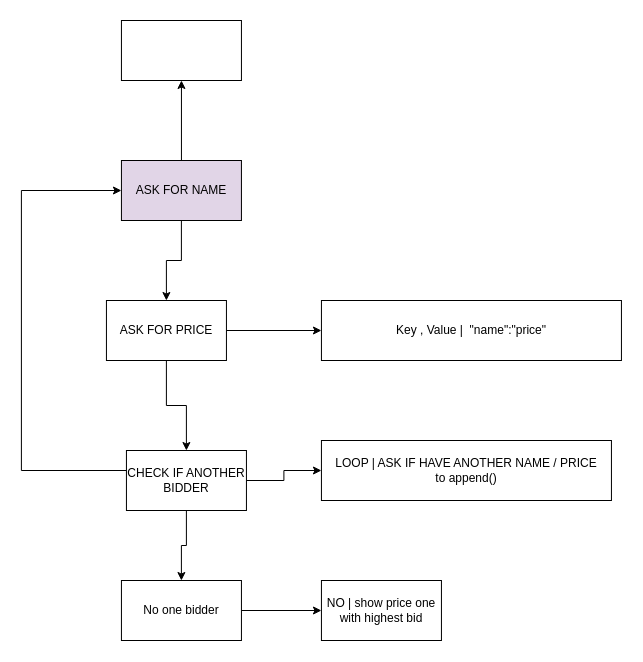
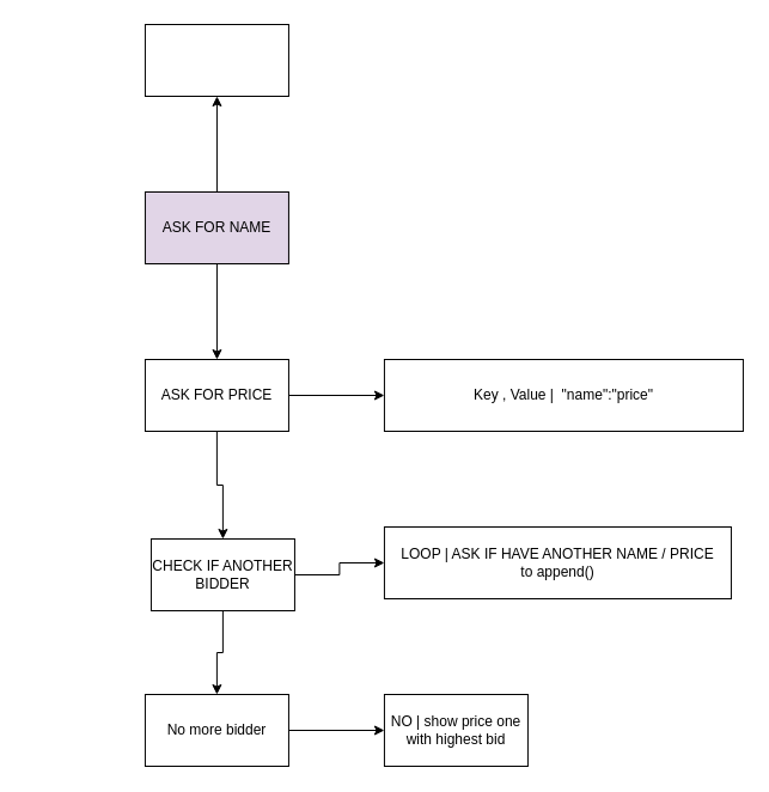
  <mxCell id="0" />
  <mxCell id="1" parent="0" />
  <mxCell id="2" value="" style="edgeStyle=orthogonalEdgeStyle;rounded=0;orthogonalLoop=1;jettySize=auto;html=1;" parent="1" source="4" target="7" edge="1"><mxGeometry relative="1" as="geometry" /></mxCell>
  <mxCell id="3" value="" style="edgeStyle=orthogonalEdgeStyle;rounded=0;orthogonalLoop=1;jettySize=auto;html=1;" parent="1" source="4" target="17" edge="1"><mxGeometry relative="1" as="geometry" /></mxCell>
  <mxCell id="4" value="ASK FOR NAME" style="whiteSpace=wrap;html=1;fillColor=#e1d5e7;" parent="1" vertex="1"><mxGeometry x="120.94" y="160" width="120" height="60" as="geometry" /></mxCell>
  <mxCell id="5" value="" style="edgeStyle=orthogonalEdgeStyle;rounded=0;orthogonalLoop=1;jettySize=auto;html=1;" parent="1" source="7" target="11" edge="1"><mxGeometry relative="1" as="geometry" /></mxCell>
  <mxCell id="6" value="" style="edgeStyle=orthogonalEdgeStyle;rounded=0;orthogonalLoop=1;jettySize=auto;html=1;" parent="1" source="7" target="12" edge="1"><mxGeometry relative="1" as="geometry" /></mxCell>
- <mxCell id="7" value="ASK FOR PRICE" style="whiteSpace=wrap;html=1;" parent="1" vertex="1"><mxGeometry x="105.94" y="300" width="120" height="60" as="geometry" /></mxCell>
+ <mxCell id="7" value="ASK FOR PRICE" style="whiteSpace=wrap;html=1;" parent="1" vertex="1"><mxGeometry x="120.94" y="300" width="120" height="60" as="geometry" /></mxCell>
  <mxCell id="8" value="" style="edgeStyle=orthogonalEdgeStyle;rounded=0;orthogonalLoop=1;jettySize=auto;html=1;" parent="1" source="11" target="13" edge="1"><mxGeometry relative="1" as="geometry" /></mxCell>
  <mxCell id="9" value="" style="edgeStyle=orthogonalEdgeStyle;rounded=0;orthogonalLoop=1;jettySize=auto;html=1;" parent="1" source="11" target="15" edge="1"><mxGeometry relative="1" as="geometry" /></mxCell>
- <mxCell id="10" style="edgeStyle=orthogonalEdgeStyle;rounded=0;orthogonalLoop=1;jettySize=auto;html=1;entryX=0;entryY=0.5;entryDx=0;entryDy=0;" parent="1" source="11" target="4" edge="1"><mxGeometry relative="1" as="geometry"><mxPoint x="-29.06" y="190" as="targetPoint" /><Array as="points"><mxPoint x="20.94" y="470" /><mxPoint x="20.94" y="190" /></Array></mxGeometry></mxCell>
  <mxCell id="11" value="CHECK IF ANOTHER BIDDER" style="whiteSpace=wrap;html=1;" parent="1" vertex="1"><mxGeometry x="125.94" y="450" width="120" height="60" as="geometry" /></mxCell>
  <mxCell id="12" value="Key , Value |&amp;nbsp; &quot;name&quot;:&quot;price&quot;" style="whiteSpace=wrap;html=1;" parent="1" vertex="1"><mxGeometry x="320.94" y="300" width="300" height="60" as="geometry" /></mxCell>
  <mxCell id="13" value="LOOP | ASK IF HAVE ANOTHER NAME / PRICE&lt;br&gt;to append()" style="whiteSpace=wrap;html=1;" parent="1" vertex="1"><mxGeometry x="320.94" y="440" width="290" height="60" as="geometry" /></mxCell>
  <mxCell id="14" value="" style="edgeStyle=orthogonalEdgeStyle;rounded=0;orthogonalLoop=1;jettySize=auto;html=1;" parent="1" source="15" target="16" edge="1"><mxGeometry relative="1" as="geometry" /></mxCell>
- <mxCell id="15" value="No one bidder" style="whiteSpace=wrap;html=1;" parent="1" vertex="1"><mxGeometry x="120.94" y="580" width="120" height="60" as="geometry" /></mxCell>
+ <mxCell id="15" value="No more bidder" style="whiteSpace=wrap;html=1;" parent="1" vertex="1"><mxGeometry x="120.94" y="580" width="120" height="60" as="geometry" /></mxCell>
  <mxCell id="16" value="NO | show price one with highest bid" style="whiteSpace=wrap;html=1;" parent="1" vertex="1"><mxGeometry x="320.94" y="580" width="120" height="60" as="geometry" /></mxCell>
  <mxCell id="17" value="" style="whiteSpace=wrap;html=1;" parent="1" vertex="1"><mxGeometry x="120.94" y="20" width="120" height="60" as="geometry" /></mxCell>
